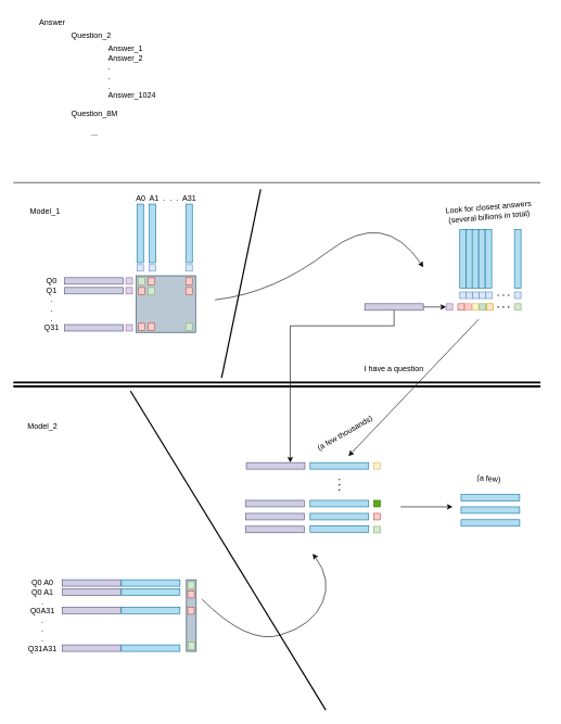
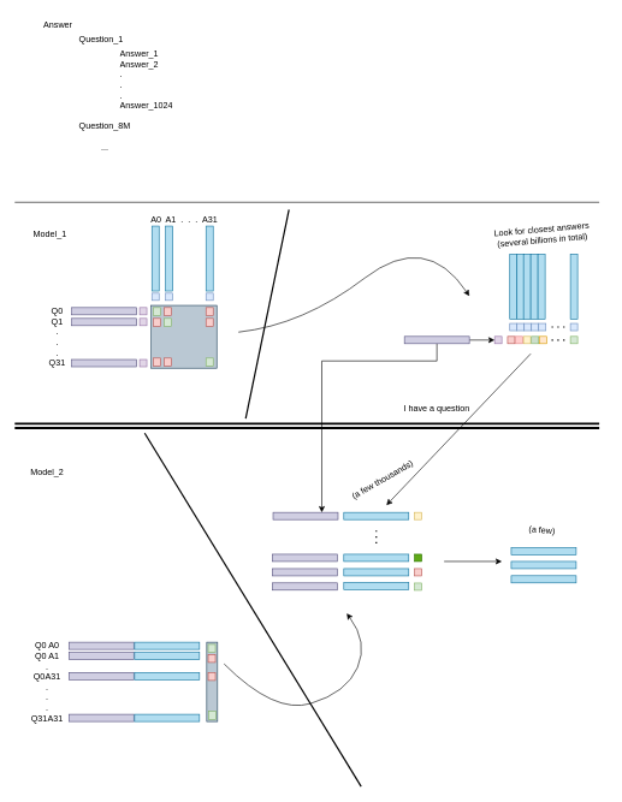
  <mxCell id="0" />
  <mxCell id="1" parent="0" />
  <mxCell id="2" value="Answer" style="text;html=1;strokeColor=none;fillColor=none;align=center;verticalAlign=middle;whiteSpace=wrap;rounded=0;" vertex="1" parent="1"><mxGeometry x="50" y="20" width="60" height="30" as="geometry" /></mxCell>
- <mxCell id="3" value="Question_2" style="text;html=1;strokeColor=none;fillColor=none;align=center;verticalAlign=middle;whiteSpace=wrap;rounded=0;" vertex="1" parent="1"><mxGeometry x="110" y="40" width="60" height="30" as="geometry" /></mxCell>
+ <mxCell id="3" value="Question_1" style="text;html=1;strokeColor=none;fillColor=none;align=center;verticalAlign=middle;whiteSpace=wrap;rounded=0;" vertex="1" parent="1"><mxGeometry x="110" y="40" width="60" height="30" as="geometry" /></mxCell>
  <mxCell id="4" value="Answer_1&lt;br&gt;Answer_2&lt;br&gt;.&lt;br&gt;.&lt;br&gt;.&lt;br&gt;Answer_1024" style="text;strokeColor=none;fillColor=none;align=left;verticalAlign=middle;spacingLeft=4;spacingRight=4;overflow=hidden;points=[[0,0.5],[1,0.5]];portConstraint=eastwest;rotatable=0;whiteSpace=wrap;html=1;" vertex="1" parent="1"><mxGeometry x="160" y="60" width="90" height="100" as="geometry" /></mxCell>
  <mxCell id="5" value="Question_8M" style="text;html=1;strokeColor=none;fillColor=none;align=center;verticalAlign=middle;whiteSpace=wrap;rounded=0;" vertex="1" parent="1"><mxGeometry x="110" y="160" width="70" height="30" as="geometry" /></mxCell>
  <mxCell id="6" value="..." style="text;html=1;strokeColor=none;fillColor=none;align=center;verticalAlign=middle;whiteSpace=wrap;rounded=0;" vertex="1" parent="1"><mxGeometry x="110" y="190" width="70" height="30" as="geometry" /></mxCell>
  <mxCell id="7" value="" style="endArrow=none;html=1;rounded=0;" edge="1" parent="1"><mxGeometry width="50" height="50" relative="1" as="geometry"><mxPoint x="20" y="280" as="sourcePoint" /><mxPoint x="830" y="280" as="targetPoint" /></mxGeometry></mxCell>
  <mxCell id="8" value="Q0&lt;br&gt;Q1&lt;br&gt;.&lt;br&gt;.&lt;br&gt;.&lt;br&gt;Q31" style="text;html=1;strokeColor=none;fillColor=none;align=center;verticalAlign=middle;whiteSpace=wrap;rounded=0;" vertex="1" parent="1"><mxGeometry x="49" y="452" width="60" height="30" as="geometry" /></mxCell>
  <mxCell id="9" value="A0&amp;nbsp; A1&amp;nbsp; .&amp;nbsp; .&amp;nbsp; .&amp;nbsp; A31" style="text;html=1;strokeColor=none;fillColor=none;align=center;verticalAlign=middle;whiteSpace=wrap;rounded=0;" vertex="1" parent="1"><mxGeometry x="200" y="290" width="110" height="30" as="geometry" /></mxCell>
  <mxCell id="10" value="" style="rounded=0;whiteSpace=wrap;html=1;fillColor=#d0cee2;strokeColor=#56517e;" vertex="1" parent="1"><mxGeometry x="99" y="426" width="90" height="10" as="geometry" /></mxCell>
  <mxCell id="11" value="" style="rounded=0;whiteSpace=wrap;html=1;fillColor=#d0cee2;strokeColor=#56517e;" vertex="1" parent="1"><mxGeometry x="99" y="441" width="90" height="10" as="geometry" /></mxCell>
  <mxCell id="12" value="" style="rounded=0;whiteSpace=wrap;html=1;fillColor=#d0cee2;strokeColor=#56517e;" vertex="1" parent="1"><mxGeometry x="99" y="498" width="90" height="10" as="geometry" /></mxCell>
  <mxCell id="13" value="" style="rounded=0;whiteSpace=wrap;html=1;rotation=-90;fillColor=#b1ddf0;strokeColor=#10739e;" vertex="1" parent="1"><mxGeometry x="170" y="353" width="90" height="10" as="geometry" /></mxCell>
  <mxCell id="14" value="" style="rounded=0;whiteSpace=wrap;html=1;fillColor=#e1d5e7;strokeColor=#9673a6;" vertex="1" parent="1"><mxGeometry x="193" y="426" width="10" height="10" as="geometry" /></mxCell>
  <mxCell id="15" value="" style="rounded=0;whiteSpace=wrap;html=1;fillColor=#e1d5e7;strokeColor=#9673a6;" vertex="1" parent="1"><mxGeometry x="193" y="441" width="10" height="10" as="geometry" /></mxCell>
  <mxCell id="16" value="" style="rounded=0;whiteSpace=wrap;html=1;fillColor=#e1d5e7;strokeColor=#9673a6;" vertex="1" parent="1"><mxGeometry x="193" y="498" width="10" height="10" as="geometry" /></mxCell>
  <mxCell id="17" value="" style="rounded=0;whiteSpace=wrap;html=1;fillColor=#dae8fc;strokeColor=#6c8ebf;" vertex="1" parent="1"><mxGeometry x="210" y="406" width="10" height="10" as="geometry" /></mxCell>
  <mxCell id="18" value="" style="rounded=0;whiteSpace=wrap;html=1;rotation=-90;fillColor=#b1ddf0;strokeColor=#10739e;" vertex="1" parent="1"><mxGeometry x="189" y="353" width="90" height="10" as="geometry" /></mxCell>
  <mxCell id="19" value="" style="rounded=0;whiteSpace=wrap;html=1;fillColor=#dae8fc;strokeColor=#6c8ebf;" vertex="1" parent="1"><mxGeometry x="229" y="406" width="10" height="10" as="geometry" /></mxCell>
  <mxCell id="20" value="" style="rounded=0;whiteSpace=wrap;html=1;rotation=-90;fillColor=#b1ddf0;strokeColor=#10739e;" vertex="1" parent="1"><mxGeometry x="245" y="353" width="90" height="10" as="geometry" /></mxCell>
  <mxCell id="21" value="" style="rounded=0;whiteSpace=wrap;html=1;fillColor=#dae8fc;strokeColor=#6c8ebf;" vertex="1" parent="1"><mxGeometry x="285" y="406" width="10" height="10" as="geometry" /></mxCell>
  <mxCell id="22" value="" style="rounded=0;whiteSpace=wrap;html=1;fillColor=#bac8d3;strokeColor=#23445d;" vertex="1" parent="1"><mxGeometry x="209" y="423" width="91" height="87" as="geometry" /></mxCell>
  <mxCell id="23" value="" style="rounded=0;whiteSpace=wrap;html=1;fillColor=#d5e8d4;strokeColor=#82b366;" vertex="1" parent="1"><mxGeometry x="212" y="426" width="10" height="11" as="geometry" /></mxCell>
  <mxCell id="24" value="" style="rounded=0;whiteSpace=wrap;html=1;fillColor=#d5e8d4;strokeColor=#82b366;" vertex="1" parent="1"><mxGeometry x="227" y="441" width="10" height="11" as="geometry" /></mxCell>
  <mxCell id="25" value="" style="rounded=0;whiteSpace=wrap;html=1;fillColor=#d5e8d4;strokeColor=#82b366;" vertex="1" parent="1"><mxGeometry x="285" y="496" width="10" height="11" as="geometry" /></mxCell>
  <mxCell id="26" value="" style="rounded=0;whiteSpace=wrap;html=1;fillColor=#f8cecc;strokeColor=#b85450;" vertex="1" parent="1"><mxGeometry x="212" y="441" width="10" height="11" as="geometry" /></mxCell>
  <mxCell id="27" value="" style="rounded=0;whiteSpace=wrap;html=1;fillColor=#f8cecc;strokeColor=#b85450;" vertex="1" parent="1"><mxGeometry x="227" y="426" width="10" height="11" as="geometry" /></mxCell>
  <mxCell id="28" value="" style="rounded=0;whiteSpace=wrap;html=1;fillColor=#f8cecc;strokeColor=#b85450;" vertex="1" parent="1"><mxGeometry x="285" y="426" width="10" height="11" as="geometry" /></mxCell>
  <mxCell id="29" value="" style="rounded=0;whiteSpace=wrap;html=1;fillColor=#f8cecc;strokeColor=#b85450;" vertex="1" parent="1"><mxGeometry x="285" y="441" width="10" height="11" as="geometry" /></mxCell>
  <mxCell id="30" value="" style="rounded=0;whiteSpace=wrap;html=1;fillColor=#f8cecc;strokeColor=#b85450;" vertex="1" parent="1"><mxGeometry x="212" y="496" width="10" height="11" as="geometry" /></mxCell>
  <mxCell id="31" value="" style="rounded=0;whiteSpace=wrap;html=1;fillColor=#f8cecc;strokeColor=#b85450;" vertex="1" parent="1"><mxGeometry x="227" y="496" width="10" height="11" as="geometry" /></mxCell>
  <mxCell id="32" value="I have a question" style="text;html=1;strokeColor=none;fillColor=none;align=center;verticalAlign=middle;whiteSpace=wrap;rounded=0;" vertex="1" parent="1"><mxGeometry x="555" y="551" width="100" height="30" as="geometry" /></mxCell>
  <mxCell id="33" style="edgeStyle=orthogonalEdgeStyle;rounded=0;orthogonalLoop=1;jettySize=auto;html=1;exitX=0.5;exitY=1;exitDx=0;exitDy=0;entryX=0.75;entryY=0;entryDx=0;entryDy=0;" edge="1" parent="1" source="54" target="63"><mxGeometry relative="1" as="geometry"><mxPoint x="425" y="670" as="targetPoint" /><mxPoint x="607" y="436" as="sourcePoint" /><Array as="points"><mxPoint x="605" y="500" /><mxPoint x="446" y="500" /></Array></mxGeometry></mxCell>
  <mxCell id="34" value="" style="rounded=0;whiteSpace=wrap;html=1;fillColor=#e1d5e7;strokeColor=#9673a6;" vertex="1" parent="1"><mxGeometry x="685" y="466" width="10" height="10" as="geometry" /></mxCell>
  <mxCell id="35" value="" style="endArrow=classic;html=1;rounded=0;entryX=0;entryY=0.5;entryDx=0;entryDy=0;exitX=1;exitY=0.5;exitDx=0;exitDy=0;" edge="1" parent="1" source="54" target="34"><mxGeometry width="50" height="50" relative="1" as="geometry"><mxPoint x="658" y="471" as="sourcePoint" /><mxPoint x="675" y="471" as="targetPoint" /></mxGeometry></mxCell>
  <mxCell id="36" value="Look for closest answers (several billions in total)" style="text;html=1;strokeColor=none;fillColor=none;align=center;verticalAlign=middle;whiteSpace=wrap;rounded=0;rotation=-5;" vertex="1" parent="1"><mxGeometry x="666" y="310" width="170" height="30" as="geometry" /></mxCell>
  <mxCell id="37" value="" style="endArrow=classic;html=1;rounded=0;" edge="1" parent="1"><mxGeometry width="50" height="50" relative="1" as="geometry"><mxPoint x="735" y="490" as="sourcePoint" /><mxPoint x="535" y="700" as="targetPoint" /></mxGeometry></mxCell>
  <mxCell id="38" value="(a few thousands)" style="text;html=1;strokeColor=none;fillColor=none;align=center;verticalAlign=middle;whiteSpace=wrap;rounded=0;rotation=-30;" vertex="1" parent="1"><mxGeometry x="480" y="650" width="100" height="30" as="geometry" /></mxCell>
  <mxCell id="39" value="" style="group;rotation=-90;" vertex="1" connectable="0" parent="1"><mxGeometry x="708" y="350" width="90" height="94.5" as="geometry" /></mxCell>
  <mxCell id="40" value="" style="rounded=0;whiteSpace=wrap;html=1;rotation=-90;fillColor=#b1ddf0;strokeColor=#10739e;" vertex="1" parent="39"><mxGeometry x="-42" y="42" width="90" height="10" as="geometry" /></mxCell>
  <mxCell id="41" value="" style="rounded=0;whiteSpace=wrap;html=1;rotation=-90;fillColor=#b1ddf0;strokeColor=#10739e;" vertex="1" parent="39"><mxGeometry x="-32" y="42" width="90" height="10" as="geometry" /></mxCell>
  <mxCell id="42" value="" style="rounded=0;whiteSpace=wrap;html=1;rotation=-90;fillColor=#b1ddf0;strokeColor=#10739e;" vertex="1" parent="39"><mxGeometry x="-23" y="42" width="90" height="10" as="geometry" /></mxCell>
  <mxCell id="43" value="" style="rounded=0;whiteSpace=wrap;html=1;rotation=-90;fillColor=#b1ddf0;strokeColor=#10739e;" vertex="1" parent="39"><mxGeometry x="-13" y="42" width="90" height="10" as="geometry" /></mxCell>
  <mxCell id="44" value="" style="rounded=0;whiteSpace=wrap;html=1;rotation=-90;fillColor=#b1ddf0;strokeColor=#10739e;" vertex="1" parent="39"><mxGeometry x="-3" y="42" width="90" height="10" as="geometry" /></mxCell>
  <mxCell id="45" value="" style="rounded=0;whiteSpace=wrap;html=1;rotation=-90;fillColor=#b1ddf0;strokeColor=#10739e;" vertex="1" parent="39"><mxGeometry x="42" y="42" width="90" height="10" as="geometry" /></mxCell>
  <mxCell id="46" value="" style="group;rotation=-90;" vertex="1" connectable="0" parent="1"><mxGeometry x="748" y="406" width="10" height="94" as="geometry" /></mxCell>
  <mxCell id="47" value="" style="rounded=0;whiteSpace=wrap;html=1;fillColor=#dae8fc;strokeColor=#6c8ebf;rotation=-90;" vertex="1" parent="46"><mxGeometry x="-42" y="42" width="10" height="10" as="geometry" /></mxCell>
  <mxCell id="48" value="" style="rounded=0;whiteSpace=wrap;html=1;fillColor=#dae8fc;strokeColor=#6c8ebf;rotation=-90;" vertex="1" parent="46"><mxGeometry x="-32" y="42" width="10" height="10" as="geometry" /></mxCell>
  <mxCell id="49" value="" style="rounded=0;whiteSpace=wrap;html=1;fillColor=#dae8fc;strokeColor=#6c8ebf;rotation=-90;" vertex="1" parent="46"><mxGeometry x="-22" y="42" width="10" height="10" as="geometry" /></mxCell>
  <mxCell id="50" value="" style="rounded=0;whiteSpace=wrap;html=1;fillColor=#dae8fc;strokeColor=#6c8ebf;rotation=-90;" vertex="1" parent="46"><mxGeometry x="-12" y="42" width="10" height="10" as="geometry" /></mxCell>
  <mxCell id="51" value="" style="rounded=0;whiteSpace=wrap;html=1;fillColor=#dae8fc;strokeColor=#6c8ebf;rotation=-90;" vertex="1" parent="46"><mxGeometry x="-2" y="42" width="10" height="10" as="geometry" /></mxCell>
  <mxCell id="52" value="" style="endArrow=none;dashed=1;html=1;dashPattern=1 3;strokeWidth=2;rounded=0;" edge="1" parent="46"><mxGeometry width="50" height="50" relative="1" as="geometry"><mxPoint x="34" y="47" as="sourcePoint" /><mxPoint x="14" y="47" as="targetPoint" /></mxGeometry></mxCell>
  <mxCell id="53" value="" style="rounded=0;whiteSpace=wrap;html=1;fillColor=#dae8fc;strokeColor=#6c8ebf;rotation=-90;" vertex="1" parent="46"><mxGeometry x="42" y="42" width="10" height="10" as="geometry" /></mxCell>
  <mxCell id="54" value="" style="rounded=0;whiteSpace=wrap;html=1;fillColor=#d0cee2;strokeColor=#56517e;" vertex="1" parent="1"><mxGeometry x="560" y="466" width="90" height="10" as="geometry" /></mxCell>
  <mxCell id="55" value="" style="group;rotation=-90;" vertex="1" connectable="0" parent="1"><mxGeometry x="748" y="424" width="10" height="94" as="geometry" /></mxCell>
  <mxCell id="56" value="" style="rounded=0;whiteSpace=wrap;html=1;fillColor=#f8cecc;strokeColor=#b85450;rotation=-90;" vertex="1" parent="55"><mxGeometry x="-45" y="42" width="10" height="10" as="geometry" /></mxCell>
  <mxCell id="57" value="" style="rounded=0;whiteSpace=wrap;html=1;fillColor=#ffcccc;strokeColor=#e28888;rotation=-90;" vertex="1" parent="55"><mxGeometry x="-34" y="42" width="10" height="10" as="geometry" /></mxCell>
  <mxCell id="58" value="" style="rounded=0;whiteSpace=wrap;html=1;fillColor=#fff2cc;strokeColor=#d6b656;rotation=-90;" vertex="1" parent="55"><mxGeometry x="-23" y="42" width="10" height="10" as="geometry" /></mxCell>
  <mxCell id="59" value="" style="rounded=0;whiteSpace=wrap;html=1;fillColor=#CCDECB;strokeColor=#82b366;rotation=-90;" vertex="1" parent="55"><mxGeometry x="-12" y="42" width="10" height="10" as="geometry" /></mxCell>
  <mxCell id="60" value="" style="rounded=0;whiteSpace=wrap;html=1;fillColor=#ffe6cc;strokeColor=#d79b00;rotation=-90;" vertex="1" parent="55"><mxGeometry x="-1" y="42" width="10" height="10" as="geometry" /></mxCell>
  <mxCell id="61" value="" style="endArrow=none;dashed=1;html=1;dashPattern=1 3;strokeWidth=2;rounded=0;" edge="1" parent="55"><mxGeometry width="50" height="50" relative="1" as="geometry"><mxPoint x="34" y="47" as="sourcePoint" /><mxPoint x="14" y="47" as="targetPoint" /></mxGeometry></mxCell>
  <mxCell id="62" value="" style="rounded=0;whiteSpace=wrap;html=1;fillColor=#d5e8d4;strokeColor=#82b366;rotation=-90;" vertex="1" parent="55"><mxGeometry x="42" y="42" width="10" height="10" as="geometry" /></mxCell>
  <mxCell id="63" value="" style="rounded=0;whiteSpace=wrap;html=1;fillColor=#d0cee2;strokeColor=#56517e;" vertex="1" parent="1"><mxGeometry x="378" y="710" width="90" height="10" as="geometry" /></mxCell>
  <mxCell id="64" value="" style="group;rotation=-90;" vertex="1" connectable="0" parent="1"><mxGeometry x="476" y="710" width="108" height="107.75" as="geometry" /></mxCell>
  <mxCell id="65" value="" style="rounded=0;whiteSpace=wrap;html=1;fillColor=#d5e8d4;strokeColor=#82b366;rotation=-90;" vertex="1" parent="64"><mxGeometry x="98" y="98" width="10" height="10" as="geometry" /></mxCell>
  <mxCell id="66" value="" style="rounded=0;whiteSpace=wrap;html=1;fillColor=#f8cecc;strokeColor=#b85450;rotation=-90;" vertex="1" parent="64"><mxGeometry x="98" y="78" width="10" height="10" as="geometry" /></mxCell>
  <mxCell id="67" value="" style="rounded=0;whiteSpace=wrap;html=1;fillColor=#60a917;strokeColor=#2D7600;fontColor=#ffffff;rotation=-90;" vertex="1" parent="64"><mxGeometry x="98" y="58" width="10" height="10" as="geometry" /></mxCell>
  <mxCell id="68" value="" style="rounded=0;whiteSpace=wrap;html=1;fillColor=#fff2cc;strokeColor=#d6b656;rotation=-90;" vertex="1" parent="64"><mxGeometry x="98" width="10" height="10" as="geometry" /></mxCell>
  <mxCell id="69" value="" style="group;rotation=-180;" vertex="1" connectable="0" parent="64"><mxGeometry y="13" width="90" height="94.5" as="geometry" /></mxCell>
  <mxCell id="70" value="" style="rounded=0;whiteSpace=wrap;html=1;rotation=-180;fillColor=#b1ddf0;strokeColor=#10739e;" vertex="1" parent="69"><mxGeometry y="84" width="90" height="10" as="geometry" /></mxCell>
  <mxCell id="71" value="" style="rounded=0;whiteSpace=wrap;html=1;rotation=-180;fillColor=#b1ddf0;strokeColor=#10739e;" vertex="1" parent="69"><mxGeometry y="65" width="90" height="10" as="geometry" /></mxCell>
  <mxCell id="72" value="" style="rounded=0;whiteSpace=wrap;html=1;rotation=-180;fillColor=#b1ddf0;strokeColor=#10739e;" vertex="1" parent="69"><mxGeometry y="45" width="90" height="10" as="geometry" /></mxCell>
  <mxCell id="73" value="" style="rounded=0;whiteSpace=wrap;html=1;rotation=-180;fillColor=#b1ddf0;strokeColor=#10739e;" vertex="1" parent="69"><mxGeometry y="-13" width="90" height="10" as="geometry" /></mxCell>
  <mxCell id="74" value="" style="endArrow=none;dashed=1;html=1;dashPattern=1 3;strokeWidth=2;rounded=0;" edge="1" parent="69"><mxGeometry width="50" height="50" relative="1" as="geometry"><mxPoint x="45" y="12" as="sourcePoint" /><mxPoint x="45" y="32" as="targetPoint" /></mxGeometry></mxCell>
  <mxCell id="75" value="" style="rounded=0;whiteSpace=wrap;html=1;fillColor=#d0cee2;strokeColor=#56517e;" vertex="1" parent="1"><mxGeometry x="377" y="768" width="90" height="10" as="geometry" /></mxCell>
  <mxCell id="76" value="" style="rounded=0;whiteSpace=wrap;html=1;fillColor=#d0cee2;strokeColor=#56517e;" vertex="1" parent="1"><mxGeometry x="377" y="788" width="90" height="10" as="geometry" /></mxCell>
  <mxCell id="77" value="" style="rounded=0;whiteSpace=wrap;html=1;fillColor=#d0cee2;strokeColor=#56517e;" vertex="1" parent="1"><mxGeometry x="377" y="807.75" width="90" height="10" as="geometry" /></mxCell>
  <mxCell id="78" value="" style="endArrow=classic;html=1;rounded=0;" edge="1" parent="1"><mxGeometry width="50" height="50" relative="1" as="geometry"><mxPoint x="615" y="778" as="sourcePoint" /><mxPoint x="695" y="778" as="targetPoint" /></mxGeometry></mxCell>
  <mxCell id="79" value="" style="rounded=0;whiteSpace=wrap;html=1;rotation=-180;fillColor=#b1ddf0;strokeColor=#10739e;" vertex="1" parent="1"><mxGeometry x="708" y="758.88" width="90" height="10" as="geometry" /></mxCell>
  <mxCell id="80" value="" style="rounded=0;whiteSpace=wrap;html=1;rotation=-180;fillColor=#b1ddf0;strokeColor=#10739e;" vertex="1" parent="1"><mxGeometry x="708" y="778" width="90" height="10" as="geometry" /></mxCell>
  <mxCell id="81" value="" style="rounded=0;whiteSpace=wrap;html=1;rotation=-180;fillColor=#b1ddf0;strokeColor=#10739e;" vertex="1" parent="1"><mxGeometry x="708" y="797.75" width="90" height="10" as="geometry" /></mxCell>
  <mxCell id="82" value="(a few)" style="text;html=1;strokeColor=none;fillColor=none;align=center;verticalAlign=middle;whiteSpace=wrap;rounded=0;rotation=5;" vertex="1" parent="1"><mxGeometry x="701" y="720" width="100" height="30" as="geometry" /></mxCell>
  <mxCell id="83" value="" style="rounded=0;whiteSpace=wrap;html=1;fillColor=#d0cee2;strokeColor=#56517e;" vertex="1" parent="1"><mxGeometry x="95" y="890" width="90" height="10" as="geometry" /></mxCell>
  <mxCell id="84" value="" style="rounded=0;whiteSpace=wrap;html=1;rotation=-180;fillColor=#b1ddf0;strokeColor=#10739e;" vertex="1" parent="1"><mxGeometry x="186" y="890" width="90" height="10" as="geometry" /></mxCell>
  <mxCell id="85" value="" style="rounded=0;whiteSpace=wrap;html=1;fillColor=#d0cee2;strokeColor=#56517e;" vertex="1" parent="1"><mxGeometry x="95" y="904" width="90" height="10" as="geometry" /></mxCell>
  <mxCell id="86" value="" style="rounded=0;whiteSpace=wrap;html=1;rotation=-180;fillColor=#b1ddf0;strokeColor=#10739e;" vertex="1" parent="1"><mxGeometry x="186" y="904" width="90" height="10" as="geometry" /></mxCell>
  <mxCell id="87" value="Q0 A0&lt;br&gt;Q0 A1&lt;br&gt;.&lt;br&gt;Q0A31&lt;br&gt;.&lt;br&gt;.&lt;br&gt;.&lt;br&gt;Q31A31" style="text;html=1;strokeColor=none;fillColor=none;align=center;verticalAlign=middle;whiteSpace=wrap;rounded=0;" vertex="1" parent="1"><mxGeometry x="35" y="930" width="60" height="30" as="geometry" /></mxCell>
  <mxCell id="88" value="" style="rounded=0;whiteSpace=wrap;html=1;fillColor=#d0cee2;strokeColor=#56517e;" vertex="1" parent="1"><mxGeometry x="95" y="932" width="90" height="10" as="geometry" /></mxCell>
  <mxCell id="89" value="" style="rounded=0;whiteSpace=wrap;html=1;rotation=-180;fillColor=#b1ddf0;strokeColor=#10739e;" vertex="1" parent="1"><mxGeometry x="186" y="932" width="90" height="10" as="geometry" /></mxCell>
  <mxCell id="90" value="" style="rounded=0;whiteSpace=wrap;html=1;fillColor=#d0cee2;strokeColor=#56517e;" vertex="1" parent="1"><mxGeometry x="95" y="990" width="90" height="10" as="geometry" /></mxCell>
  <mxCell id="91" value="" style="rounded=0;whiteSpace=wrap;html=1;rotation=-180;fillColor=#b1ddf0;strokeColor=#10739e;" vertex="1" parent="1"><mxGeometry x="186" y="990" width="90" height="10" as="geometry" /></mxCell>
  <mxCell id="92" value="" style="shape=link;html=1;rounded=0;strokeWidth=3;" edge="1" parent="1"><mxGeometry width="100" relative="1" as="geometry"><mxPoint x="20" y="590" as="sourcePoint" /><mxPoint x="830" y="590" as="targetPoint" /></mxGeometry></mxCell>
  <mxCell id="93" value="" style="endArrow=none;html=1;rounded=0;strokeWidth=2;" edge="1" parent="1"><mxGeometry width="50" height="50" relative="1" as="geometry"><mxPoint x="340" y="580" as="sourcePoint" /><mxPoint x="400" y="290" as="targetPoint" /></mxGeometry></mxCell>
  <mxCell id="94" value="" style="endArrow=none;html=1;rounded=0;strokeWidth=2;" edge="1" parent="1"><mxGeometry width="50" height="50" relative="1" as="geometry"><mxPoint x="500" y="1090" as="sourcePoint" /><mxPoint x="200" y="600" as="targetPoint" /></mxGeometry></mxCell>
  <mxCell id="95" value="" style="curved=1;endArrow=classic;html=1;rounded=0;" edge="1" parent="1"><mxGeometry width="50" height="50" relative="1" as="geometry"><mxPoint x="330" y="460" as="sourcePoint" /><mxPoint x="650" y="410" as="targetPoint" /><Array as="points"><mxPoint x="420" y="450" /><mxPoint x="590" y="320" /></Array></mxGeometry></mxCell>
  <mxCell id="96" value="" style="curved=1;endArrow=classic;html=1;rounded=0;" edge="1" parent="1"><mxGeometry width="50" height="50" relative="1" as="geometry"><mxPoint x="310" y="920" as="sourcePoint" /><mxPoint x="480" y="850" as="targetPoint" /><Array as="points"><mxPoint x="380" y="990" /><mxPoint x="480" y="960" /><mxPoint x="510" y="890" /></Array></mxGeometry></mxCell>
  <mxCell id="97" value="Model_1" style="text;html=1;strokeColor=none;fillColor=none;align=center;verticalAlign=middle;whiteSpace=wrap;rounded=0;" vertex="1" parent="1"><mxGeometry x="39" y="310" width="60" height="30" as="geometry" /></mxCell>
  <mxCell id="98" value="Model_2" style="text;html=1;strokeColor=none;fillColor=none;align=center;verticalAlign=middle;whiteSpace=wrap;rounded=0;" vertex="1" parent="1"><mxGeometry x="35" y="640" width="60" height="30" as="geometry" /></mxCell>
  <mxCell id="99" value="" style="rounded=0;whiteSpace=wrap;html=1;fillColor=#bac8d3;strokeColor=#23445d;" vertex="1" parent="1"><mxGeometry x="286" y="890" width="15" height="110" as="geometry" /></mxCell>
  <mxCell id="100" value="" style="rounded=0;whiteSpace=wrap;html=1;fillColor=#d5e8d4;strokeColor=#82b366;" vertex="1" parent="1"><mxGeometry x="288" y="893" width="10" height="11" as="geometry" /></mxCell>
  <mxCell id="101" value="" style="rounded=0;whiteSpace=wrap;html=1;fillColor=#f8cecc;strokeColor=#b85450;" vertex="1" parent="1"><mxGeometry x="288" y="907" width="10" height="11" as="geometry" /></mxCell>
  <mxCell id="102" value="" style="rounded=0;whiteSpace=wrap;html=1;fillColor=#d5e8d4;strokeColor=#82b366;" vertex="1" parent="1"><mxGeometry x="288.5" y="986" width="10" height="11" as="geometry" /></mxCell>
  <mxCell id="103" value="" style="rounded=0;whiteSpace=wrap;html=1;fillColor=#f8cecc;strokeColor=#b85450;" vertex="1" parent="1"><mxGeometry x="288" y="932" width="10" height="11" as="geometry" /></mxCell>
